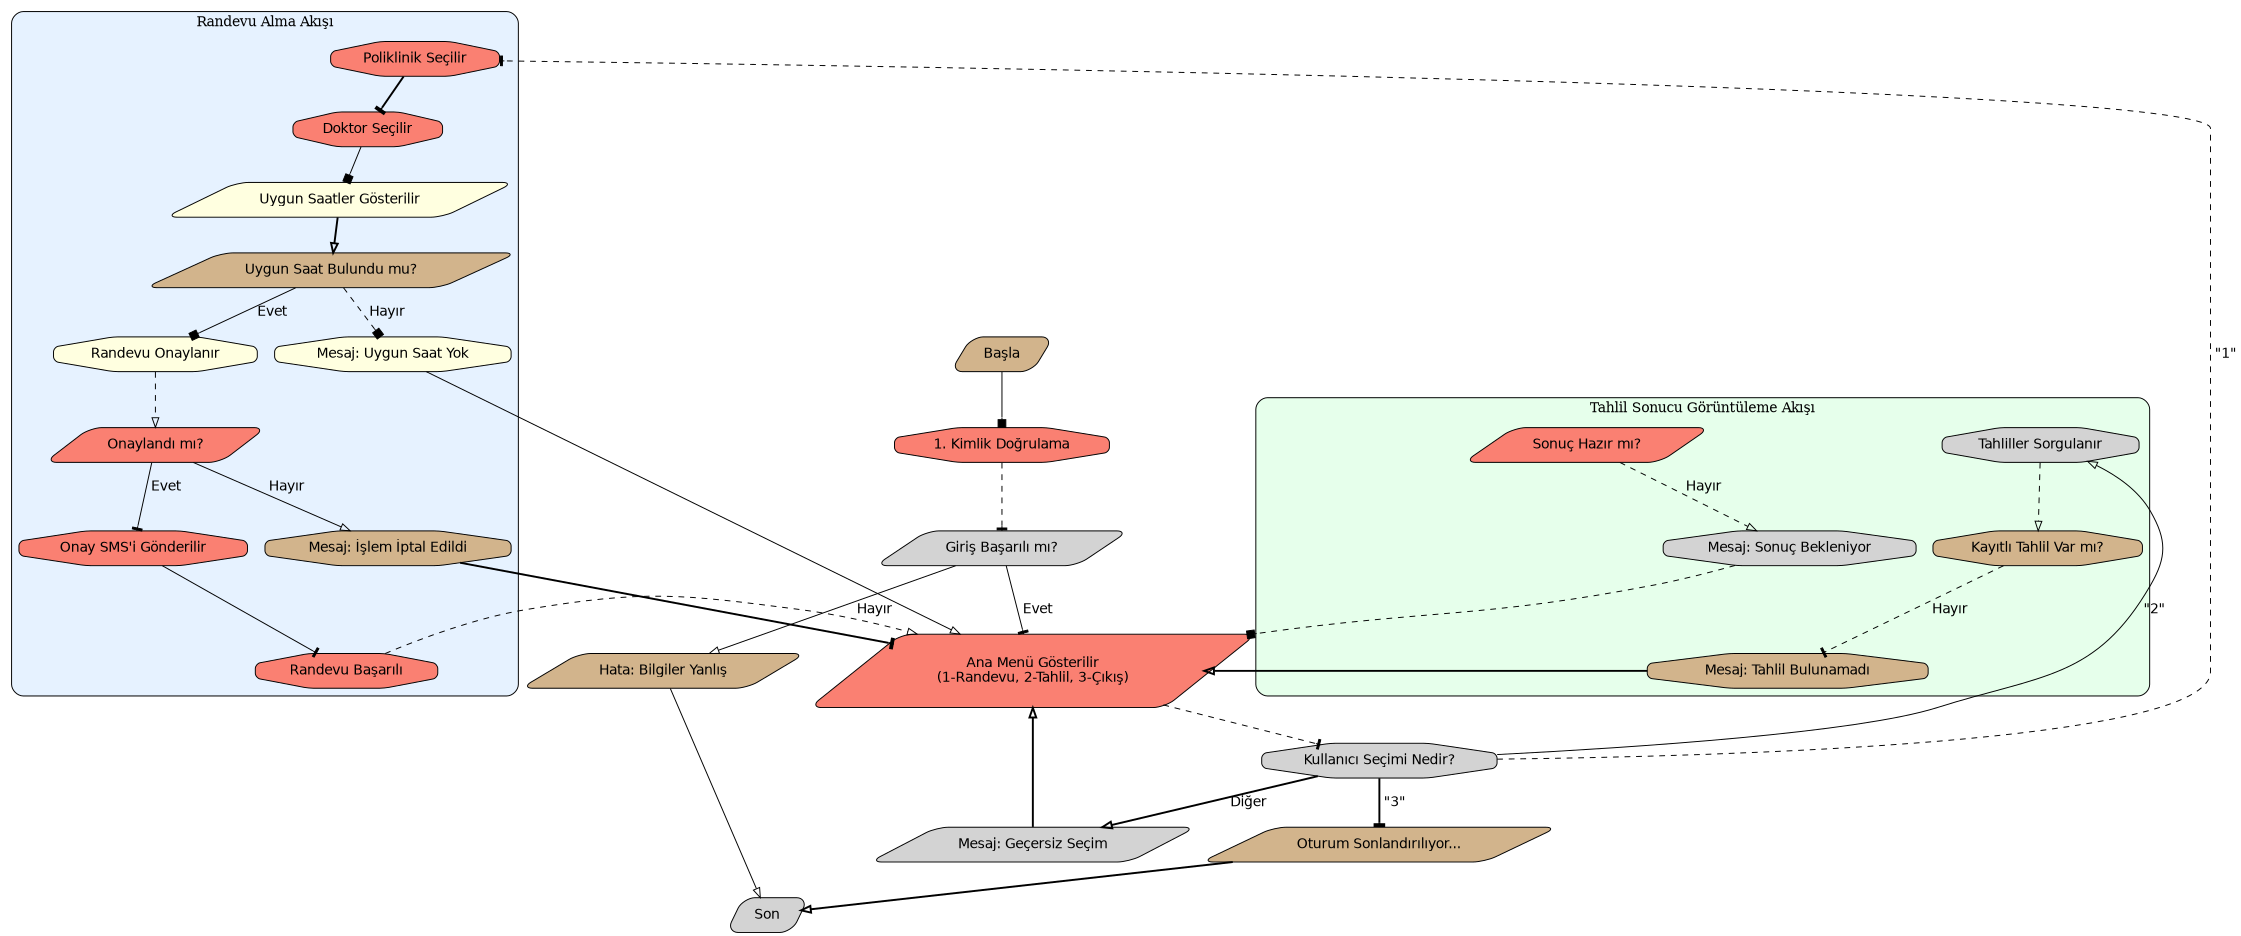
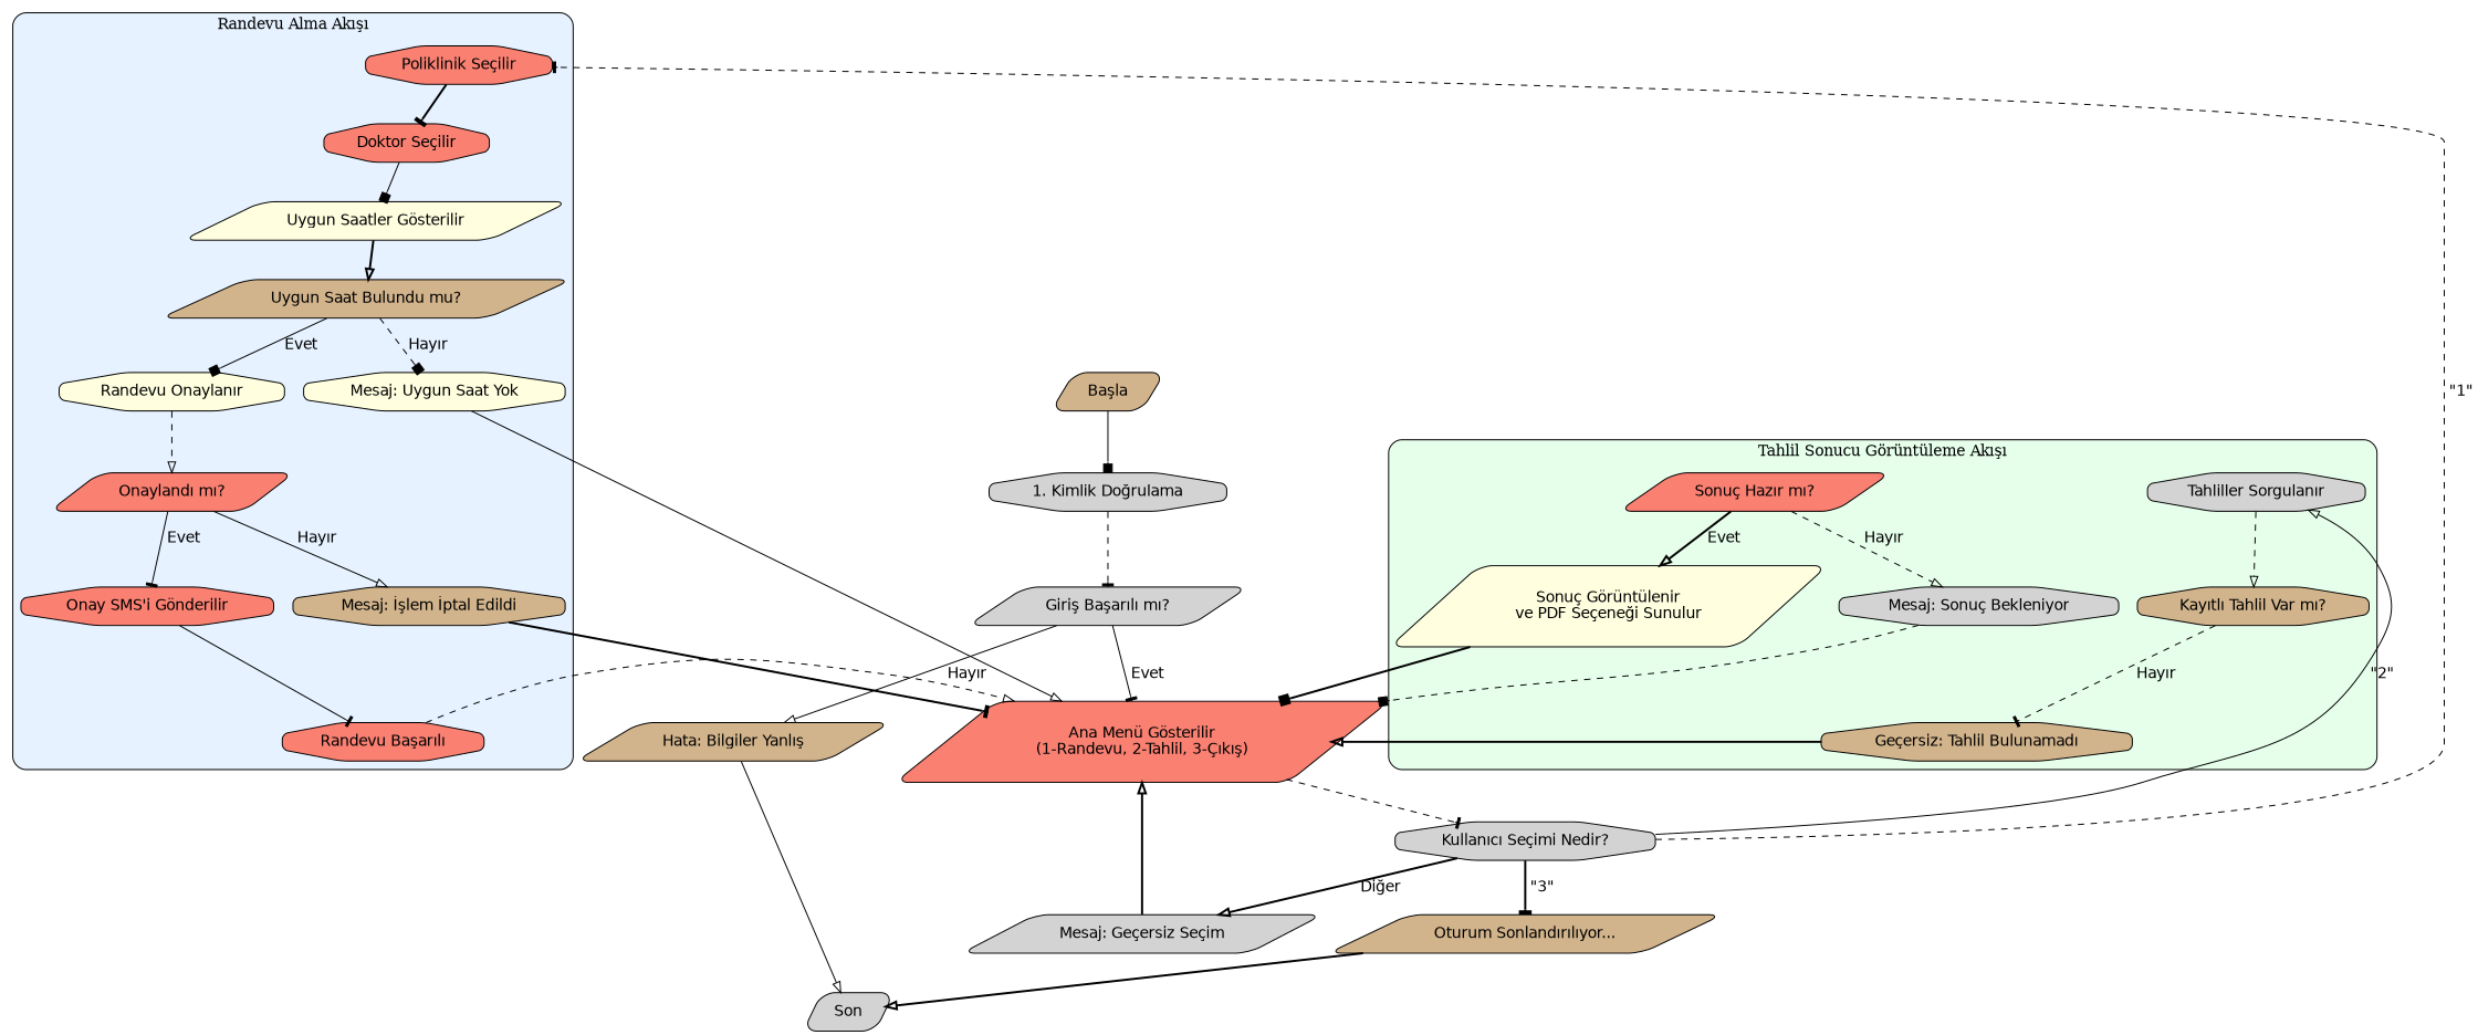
  digraph {
    rankdir=TB
    node [fillcolor=salmon fontname=Helvetica shape=octagon style="rounded,filled"]
    edge [arrowhead=onormal fontname=Helvetica style=solid]
    n1 [label="Poliklinik Seçilir"]
    n2 [label="Doktor Seçilir"]
    n3 [fillcolor=lightyellow label="Uygun Saatler Gösterilir" shape=parallelogram]
    n4 [fillcolor=tan label="Uygun Saat Bulundu mu?" shape=parallelogram]
    n5 [fillcolor=lightyellow label="Randevu Onaylanır"]
    n6 [fillcolor=lightyellow label="Mesaj: Uygun Saat Yok"]
    n7 [label="Onaylandı mı?" shape=parallelogram]
    n8 [label="Onay SMS'i Gönderilir"]
    n9 [fillcolor=tan label="Mesaj: İşlem İptal Edildi"]
    n10 [label="Randevu Başarılı"]
    n11 [fillcolor=lightgrey label="Tahliller Sorgulanır"]
    n12 [fillcolor=tan label="Kayıtlı Tahlil Var mı?"]
    n13 [label="Sonuç Hazır mı?" shape=parallelogram]
-   n14 [fillcolor=tan label="Mesaj: Tahlil Bulunamadı"]
+   n14 [fillcolor=tan label="Geçersiz: Tahlil Bulunamadı"]
+   n15 [fillcolor=lightyellow label="Sonuç Görüntülenir\nve PDF Seçeneği Sunulur" shape=parallelogram]
    n16 [fillcolor=lightgrey label="Mesaj: Sonuç Bekleniyor"]
    n17 [label="Ana Menü Gösterilir\n(1-Randevu, 2-Tahlil, 3-Çıkış)" shape=parallelogram]
    n18 [fillcolor=tan label="Başla" shape=parallelogram]
-   n19 [label="1. Kimlik Doğrulama"]
+   n19 [fillcolor=lightgrey label="1. Kimlik Doğrulama"]
    n20 [fillcolor=lightgrey label="Giriş Başarılı mı?" shape=parallelogram]
    n21 [fillcolor=tan label="Hata: Bilgiler Yanlış" shape=parallelogram]
    n22 [fillcolor=lightgrey label="Kullanıcı Seçimi Nedir?"]
    n23 [fillcolor=lightgrey label=Son shape=parallelogram]
    n24 [fillcolor=lightgrey label="Mesaj: Geçersiz Seçim" shape=parallelogram]
    n25 [fillcolor=tan label="Oturum Sonlandırılıyor..." shape=parallelogram]
    subgraph cluster_1 {
      fillcolor="#E6F2FF"
      label="Randevu Alma Akışı"
      style="filled,rounded"
      n1
      n2
      n3
      n4
      n5
      n6
      n7
      n8
      n9
      n10
    }
    subgraph cluster_2 {
      fillcolor="#E6FFEB"
      label="Tahlil Sonucu Görüntüleme Akışı"
      style="filled,rounded"
      n11
      n12
      n13
      n14
+     n15
      n16
    }
    n1 -> n2 [arrowhead=tee style=bold]
    n2 -> n3 [arrowhead=box]
    n3 -> n4 [style=bold]
    n4 -> n5 [arrowhead=box label=" Evet"]
    n4 -> n6 [arrowhead=box label=" Hayır" style=dashed]
    n5 -> n7 [style=dashed]
    n6 -> n17
    n7 -> n8 [arrowhead=tee label=" Evet"]
    n7 -> n9 [label=" Hayır"]
    n8 -> n10 [arrowhead=tee]
    n9 -> n17 [arrowhead=tee style=bold]
    n10 -> n17 [style=dashed]
    n11 -> n12 [style=dashed]
    n12 -> n14 [arrowhead=tee label=" Hayır" style=dashed]
+   n13 -> n15 [label=" Evet" style=bold]
    n13 -> n16 [label=" Hayır" style=dashed]
    n14 -> n17 [style=bold]
+   n15 -> n17 [arrowhead=box style=bold]
    n16 -> n17 [arrowhead=box style=dashed]
    n17 -> n22 [arrowhead=tee style=dashed]
    n18 -> n19 [arrowhead=box]
    n19 -> n20 [arrowhead=tee style=dashed]
    n20 -> n17 [arrowhead=tee label=" Evet"]
    n20 -> n21 [label=" Hayır"]
    n21 -> n23
    n22 -> n1 [arrowhead=tee label=" \"1\"" style=dashed]
    n22 -> n11 [label=" \"2\""]
    n22 -> n24 [label=" Diğer" style=bold]
    n22 -> n25 [arrowhead=tee label=" \"3\"" style=bold]
    n24 -> n17 [style=bold]
    n25 -> n23 [style=bold]
  }
